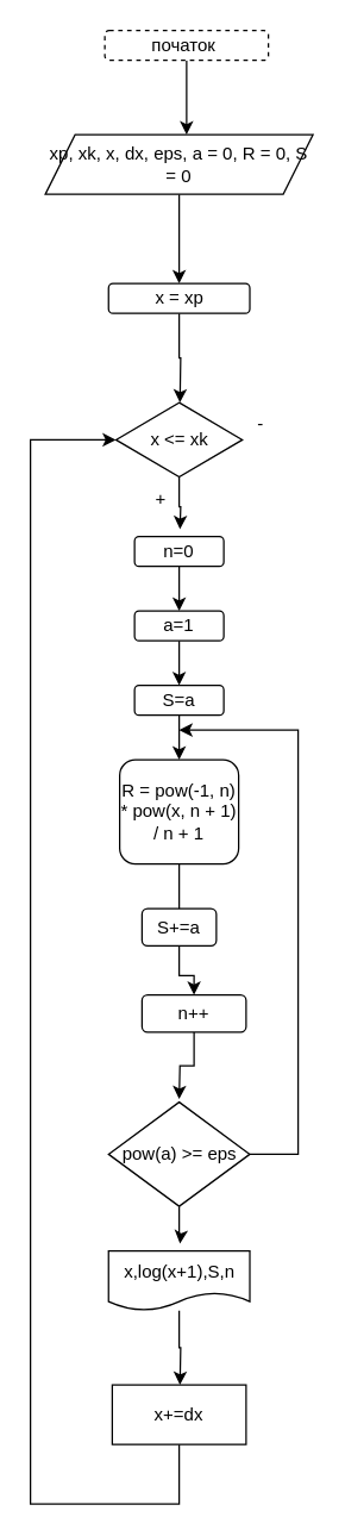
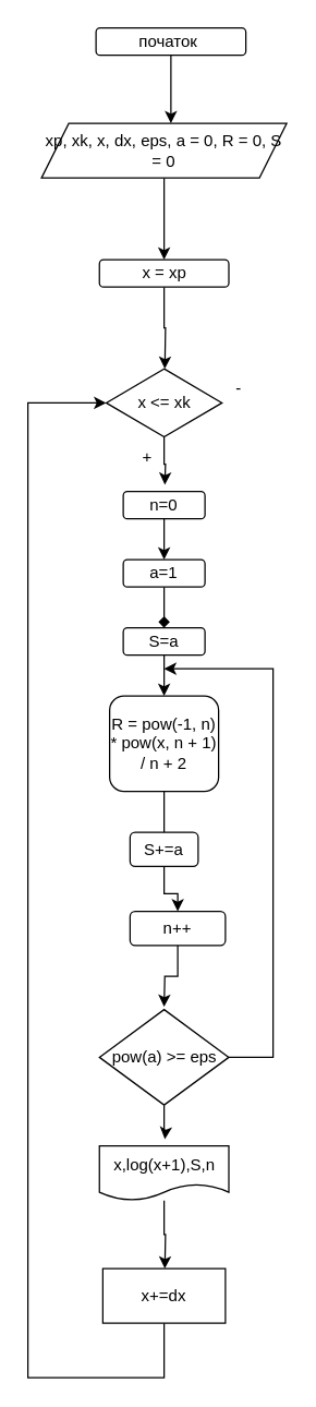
  <mxCell id="0" />
  <mxCell id="1" parent="0" />
  <mxCell id="2" style="edgeStyle=orthogonalEdgeStyle;rounded=0;orthogonalLoop=1;jettySize=auto;html=1;" parent="1" source="3" edge="1"><mxGeometry relative="1" as="geometry"><mxPoint x="125" y="90" as="targetPoint" /></mxGeometry></mxCell>
- <mxCell id="3" value="початок&amp;nbsp;" style="rounded=1;whiteSpace=wrap;html=1;dashed=1;" parent="1" vertex="1"><mxGeometry x="70" y="20" width="110" height="20" as="geometry" /></mxCell>
+ <mxCell id="3" value="початок&amp;nbsp;" style="rounded=1;whiteSpace=wrap;html=1;" parent="1" vertex="1"><mxGeometry x="70" y="20" width="110" height="20" as="geometry" /></mxCell>
  <mxCell id="4" style="edgeStyle=orthogonalEdgeStyle;rounded=0;orthogonalLoop=1;jettySize=auto;html=1;" parent="1" source="5" edge="1"><mxGeometry relative="1" as="geometry"><mxPoint x="120" y="190" as="targetPoint" /></mxGeometry></mxCell>
  <mxCell id="5" value="xp, xk, x, dx, eps, a = 0, R = 0, S = 0" style="shape=parallelogram;perimeter=parallelogramPerimeter;whiteSpace=wrap;html=1;fixedSize=1;" parent="1" vertex="1"><mxGeometry x="30" y="90" width="180" height="40" as="geometry" /></mxCell>
  <mxCell id="6" style="edgeStyle=orthogonalEdgeStyle;rounded=0;orthogonalLoop=1;jettySize=auto;html=1;" parent="1" source="7" edge="1"><mxGeometry relative="1" as="geometry"><mxPoint x="120.524" y="270" as="targetPoint" /></mxGeometry></mxCell>
  <mxCell id="7" value="x = xp" style="rounded=1;whiteSpace=wrap;html=1;" parent="1" vertex="1"><mxGeometry x="72.5" y="190" width="95" height="20" as="geometry" /></mxCell>
  <mxCell id="8" style="edgeStyle=orthogonalEdgeStyle;rounded=0;orthogonalLoop=1;jettySize=auto;html=1;" parent="1" source="9" edge="1"><mxGeometry relative="1" as="geometry"><mxPoint x="120.524" y="355.014" as="targetPoint" /></mxGeometry></mxCell>
  <mxCell id="9" value="x &amp;lt;= xk" style="rhombus;whiteSpace=wrap;html=1;" parent="1" vertex="1"><mxGeometry x="77.5" y="270" width="85" height="50" as="geometry" /></mxCell>
  <mxCell id="10" value="+" style="text;html=1;strokeColor=none;fillColor=none;align=center;verticalAlign=middle;whiteSpace=wrap;rounded=0;" parent="1" vertex="1"><mxGeometry x="77.5" y="320" width="60" height="30" as="geometry" /></mxCell>
  <mxCell id="11" style="edgeStyle=orthogonalEdgeStyle;rounded=0;orthogonalLoop=1;jettySize=auto;html=1;" parent="1" source="12" target="14" edge="1"><mxGeometry relative="1" as="geometry" /></mxCell>
  <mxCell id="12" value="n=0" style="rounded=1;whiteSpace=wrap;html=1;" parent="1" vertex="1"><mxGeometry x="90" y="360" width="60" height="20" as="geometry" /></mxCell>
- <mxCell id="13" style="edgeStyle=orthogonalEdgeStyle;rounded=0;orthogonalLoop=1;jettySize=auto;html=1;" parent="1" source="14" target="16" edge="1"><mxGeometry relative="1" as="geometry" /></mxCell>
+ <mxCell id="13" style="edgeStyle=orthogonalEdgeStyle;rounded=0;orthogonalLoop=1;jettySize=auto;html=1;endArrow=diamond;" parent="1" source="14" target="16" edge="1"><mxGeometry relative="1" as="geometry" /></mxCell>
  <mxCell id="14" value="a=1" style="rounded=1;whiteSpace=wrap;html=1;" parent="1" vertex="1"><mxGeometry x="90" y="410" width="60" height="20" as="geometry" /></mxCell>
  <mxCell id="15" style="edgeStyle=orthogonalEdgeStyle;rounded=0;orthogonalLoop=1;jettySize=auto;html=1;" parent="1" source="16" target="18" edge="1"><mxGeometry relative="1" as="geometry" /></mxCell>
  <mxCell id="16" value="S=a" style="rounded=1;whiteSpace=wrap;html=1;" parent="1" vertex="1"><mxGeometry x="90" y="460" width="60" height="20" as="geometry" /></mxCell>
  <mxCell id="17" style="edgeStyle=orthogonalEdgeStyle;rounded=0;orthogonalLoop=1;jettySize=auto;html=1;endArrow=none;" parent="1" source="18" target="20" edge="1"><mxGeometry relative="1" as="geometry" /></mxCell>
- <mxCell id="18" value="R = pow(-1, n) * pow(x, n + 1) / n + 1" style="rounded=1;whiteSpace=wrap;html=1;" parent="1" vertex="1"><mxGeometry x="80" y="510" width="80" height="70" as="geometry" /></mxCell>
+ <mxCell id="18" value="R = pow(-1, n) * pow(x, n + 1) / n + 2" style="rounded=1;whiteSpace=wrap;html=1;" parent="1" vertex="1"><mxGeometry x="80" y="510" width="80" height="70" as="geometry" /></mxCell>
  <mxCell id="19" style="edgeStyle=orthogonalEdgeStyle;rounded=0;orthogonalLoop=1;jettySize=auto;html=1;" parent="1" source="20" target="22" edge="1"><mxGeometry relative="1" as="geometry" /></mxCell>
  <mxCell id="20" value="S+=a" style="rounded=1;whiteSpace=wrap;html=1;" parent="1" vertex="1"><mxGeometry x="95" y="610" width="50" height="25" as="geometry" /></mxCell>
  <mxCell id="21" style="edgeStyle=orthogonalEdgeStyle;rounded=0;orthogonalLoop=1;jettySize=auto;html=1;" parent="1" source="22" edge="1"><mxGeometry relative="1" as="geometry"><mxPoint x="120" y="738" as="targetPoint" /></mxGeometry></mxCell>
  <mxCell id="22" value="n++" style="rounded=1;whiteSpace=wrap;html=1;" parent="1" vertex="1"><mxGeometry x="95" y="668" width="70" height="25" as="geometry" /></mxCell>
  <mxCell id="23" style="edgeStyle=orthogonalEdgeStyle;rounded=0;orthogonalLoop=1;jettySize=auto;html=1;" parent="1" source="25" edge="1"><mxGeometry relative="1" as="geometry"><mxPoint x="120.524" y="835.018" as="targetPoint" /></mxGeometry></mxCell>
  <mxCell id="24" style="edgeStyle=orthogonalEdgeStyle;rounded=0;orthogonalLoop=1;jettySize=auto;html=1;" parent="1" source="25" edge="1"><mxGeometry relative="1" as="geometry"><mxPoint x="120" y="490" as="targetPoint" /><Array as="points"><mxPoint x="200" y="775" /><mxPoint x="200" y="490" /></Array></mxGeometry></mxCell>
  <mxCell id="25" value="pow(a) &amp;gt;= eps" style="rhombus;whiteSpace=wrap;html=1;" parent="1" vertex="1"><mxGeometry x="72.5" y="740" width="95" height="70" as="geometry" /></mxCell>
  <mxCell id="26" style="edgeStyle=orthogonalEdgeStyle;rounded=0;orthogonalLoop=1;jettySize=auto;html=1;" parent="1" source="27" edge="1"><mxGeometry relative="1" as="geometry"><mxPoint x="120.524" y="930" as="targetPoint" /></mxGeometry></mxCell>
  <mxCell id="27" value="x,log(x+1),S,n" style="shape=document;whiteSpace=wrap;html=1;boundedLbl=1;" parent="1" vertex="1"><mxGeometry x="72.5" y="840" width="95" height="40" as="geometry" /></mxCell>
  <mxCell id="28" style="edgeStyle=orthogonalEdgeStyle;rounded=0;orthogonalLoop=1;jettySize=auto;html=1;entryX=0;entryY=0.5;entryDx=0;entryDy=0;" parent="1" source="29" target="9" edge="1"><mxGeometry relative="1" as="geometry"><mxPoint x="20" y="960" as="targetPoint" /><Array as="points"><mxPoint x="120" y="1010" /><mxPoint x="20" y="1010" /><mxPoint x="20" y="295" /></Array></mxGeometry></mxCell>
  <mxCell id="29" value="x+=dx" style="rounded=0;whiteSpace=wrap;html=1;" parent="1" vertex="1"><mxGeometry x="75" y="930" width="90" height="40" as="geometry" /></mxCell>
  <mxCell id="30" value="-" style="text;html=1;strokeColor=none;fillColor=none;align=center;verticalAlign=middle;whiteSpace=wrap;rounded=0;" parent="1" vertex="1"><mxGeometry x="145" y="270" width="60" height="30" as="geometry" /></mxCell>
